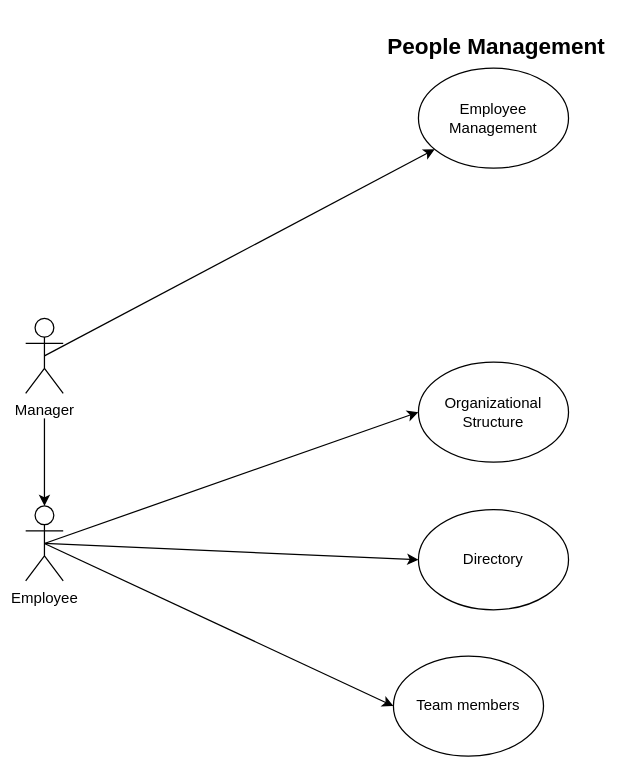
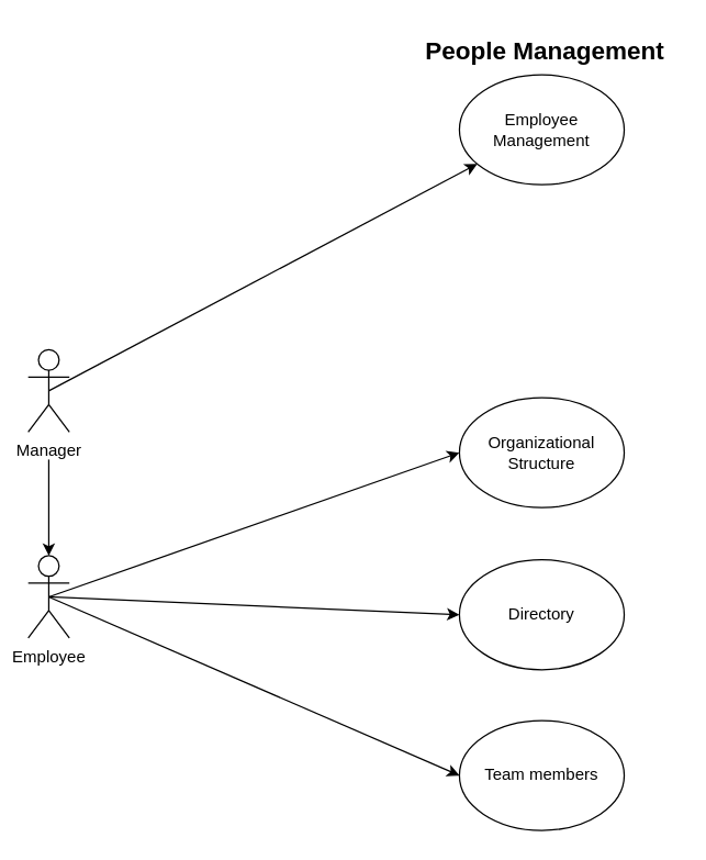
  <mxCell id="0" />
  <mxCell id="1" parent="0" />
  <mxCell id="2" value="Manager" style="shape=umlActor;verticalLabelPosition=bottom;verticalAlign=top;html=1;outlineConnect=0;" vertex="1" parent="1"><mxGeometry x="20" y="254" width="30" height="60" as="geometry" /></mxCell>
  <mxCell id="3" value="Organizational Structure" style="ellipse;whiteSpace=wrap;html=1;" vertex="1" parent="1"><mxGeometry x="334" y="289" width="120" height="80" as="geometry" /></mxCell>
  <mxCell id="4" value="Directory" style="ellipse;whiteSpace=wrap;html=1;" vertex="1" parent="1"><mxGeometry x="334" y="407" width="120" height="80" as="geometry" /></mxCell>
- <mxCell id="5" value="Team members" style="ellipse;whiteSpace=wrap;html=1;" vertex="1" parent="1"><mxGeometry x="314" y="524" width="120" height="80" as="geometry" /></mxCell>
+ <mxCell id="5" value="Team members" style="ellipse;whiteSpace=wrap;html=1;" vertex="1" parent="1"><mxGeometry x="334" y="524" width="120" height="80" as="geometry" /></mxCell>
  <mxCell id="6" value="Employee Management" style="ellipse;whiteSpace=wrap;html=1;" vertex="1" parent="1"><mxGeometry x="334" y="54" width="120" height="80" as="geometry" /></mxCell>
  <mxCell id="7" value="" style="endArrow=classic;html=1;rounded=0;exitX=0.5;exitY=0.5;exitDx=0;exitDy=0;exitPerimeter=0;" edge="1" parent="1" source="2" target="6"><mxGeometry width="50" height="50" relative="1" as="geometry"><mxPoint x="620" y="354" as="sourcePoint" /><mxPoint x="670" y="304" as="targetPoint" /></mxGeometry></mxCell>
  <mxCell id="8" value="Employee" style="shape=umlActor;verticalLabelPosition=bottom;verticalAlign=top;html=1;outlineConnect=0;" vertex="1" parent="1"><mxGeometry x="20" y="404" width="30" height="60" as="geometry" /></mxCell>
  <mxCell id="9" value="" style="endArrow=classic;html=1;rounded=0;" edge="1" parent="1"><mxGeometry width="50" height="50" relative="1" as="geometry"><mxPoint x="35" y="334" as="sourcePoint" /><mxPoint x="35" y="404" as="targetPoint" /></mxGeometry></mxCell>
  <mxCell id="10" value="" style="endArrow=classic;html=1;rounded=0;exitX=0.5;exitY=0.5;exitDx=0;exitDy=0;exitPerimeter=0;entryX=0;entryY=0.5;entryDx=0;entryDy=0;" edge="1" parent="1" source="8" target="3"><mxGeometry width="50" height="50" relative="1" as="geometry"><mxPoint x="500" y="354" as="sourcePoint" /><mxPoint x="550" y="304" as="targetPoint" /></mxGeometry></mxCell>
  <mxCell id="11" value="" style="endArrow=classic;html=1;rounded=0;exitX=0.5;exitY=0.5;exitDx=0;exitDy=0;exitPerimeter=0;entryX=0;entryY=0.5;entryDx=0;entryDy=0;" edge="1" parent="1" source="8" target="4"><mxGeometry width="50" height="50" relative="1" as="geometry"><mxPoint x="500" y="354" as="sourcePoint" /><mxPoint x="550" y="304" as="targetPoint" /></mxGeometry></mxCell>
  <mxCell id="12" value="" style="endArrow=classic;html=1;rounded=0;exitX=0.5;exitY=0.5;exitDx=0;exitDy=0;exitPerimeter=0;entryX=0;entryY=0.5;entryDx=0;entryDy=0;" edge="1" parent="1" source="8" target="5"><mxGeometry width="50" height="50" relative="1" as="geometry"><mxPoint x="500" y="354" as="sourcePoint" /><mxPoint x="550" y="304" as="targetPoint" /></mxGeometry></mxCell>
  <mxCell id="13" value="&lt;b&gt;&lt;font style=&quot;font-size: 18px;&quot;&gt;People Management&lt;/font&gt;&lt;/b&gt;" style="text;html=1;align=center;verticalAlign=middle;resizable=0;points=[];autosize=1;strokeColor=none;fillColor=none;" vertex="1" parent="1"><mxGeometry x="300" y="20" width="192" height="34" as="geometry" /></mxCell>
